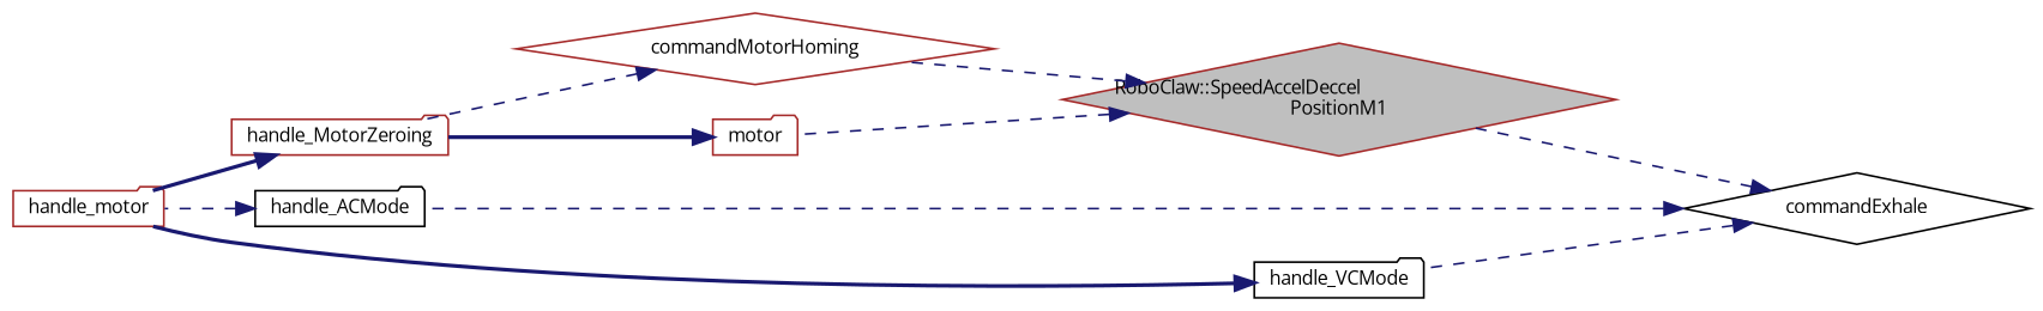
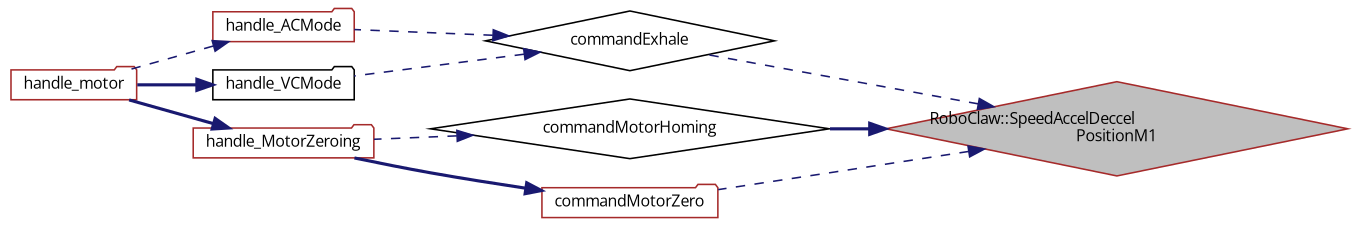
  digraph {
    fontname="Open Sans"
    rankdir=RL
    node [color=brown fillcolor=white fontname="Open Sans" fontsize=10 shape=folder style=filled]
    edge [color=midnightblue dir=back fontname="Open Sans" fontsize=10 labelfontname=Helvetica labelfontsize=10 style=dashed]
    n1 [fillcolor=grey75 fontcolor=black height=0.2 label="RoboClaw::SpeedAccelDeccel\lPositionM1" shape=diamond width=0.4]
    n2 [color=black height=0.2 label=commandExhale shape=diamond width=0.4]
-   n3 [height=0.2 label=commandMotorHoming shape=diamond width=0.4]
-   n4 [height=0.2 label=motor width=0.4]
-   n5 [color=black height=0.2 label=handle_ACMode width=0.4]
+   n3 [color=black height=0.2 label=commandMotorHoming shape=diamond width=0.4]
+   n4 [height=0.2 label=commandMotorZero width=0.4]
+   n5 [height=0.2 label=handle_ACMode width=0.4]
    n6 [color=black height=0.2 label=handle_VCMode width=0.4]
    n7 [height=0.2 label=handle_MotorZeroing width=0.4]
    n8 [height=0.2 label=handle_motor width=0.4]
-   n2 -> n1
-   n1 -> n3
+   n1 -> n2
+   n1 -> n3 [style=bold]
    n1 -> n4
    n2 -> n5
    n2 -> n6
    n3 -> n7
    n4 -> n7 [style=bold]
    n5 -> n8
    n6 -> n8 [style=bold]
    n7 -> n8 [style=bold]
  }
